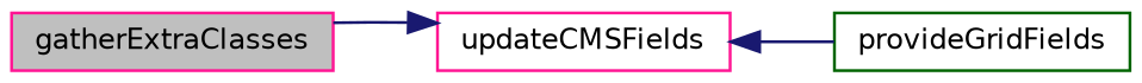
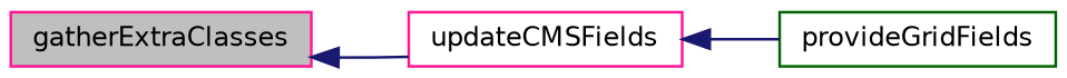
  digraph {
    rankdir=LR
    node [color=deeppink fillcolor=white fontname=Helvetica fontsize=10 shape=record style=filled]
    edge [color=midnightblue dir=back fontname=Helvetica fontsize=10 labelfontname=Helvetica labelfontsize=10 style=solid]
    n1 [fillcolor=grey75 fontcolor=black height=0.2 label=gatherExtraClasses width=0.4]
    n2 [height=0.2 label=updateCMSFields width=0.4]
    n3 [color=darkgreen height=0.2 label=provideGridFields width=0.4]
-   n2 -> n1
+   n1 -> n2
    n2 -> n3
  }
